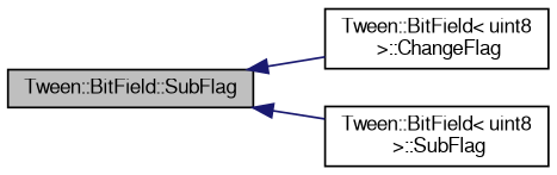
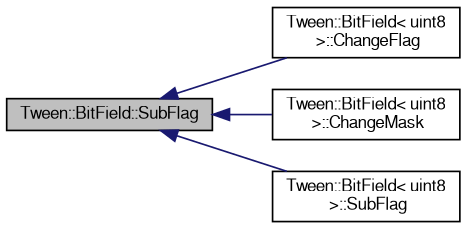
  digraph {
    rankdir=LR
    node [color=black fontname=FreeSans fontsize=10 shape=record]
    edge [color=midnightblue dir=back fontname=FreeSans fontsize=10 labelfontname=FreeSans labelfontsize=10 style=solid]
    n1 [fillcolor=grey75 fontcolor=black height=0.2 label="Tween::BitField::SubFlag" style=filled width=0.4]
    n2 [height=0.2 label="Tween::BitField\< uint8\l \>::ChangeFlag" width=0.4]
+   n3 [height=0.2 label="Tween::BitField\< uint8\l \>::ChangeMask" width=0.4]
    n4 [height=0.2 label="Tween::BitField\< uint8\l \>::SubFlag" width=0.4]
    n1 -> n2
+   n1 -> n3
    n1 -> n4
  }
